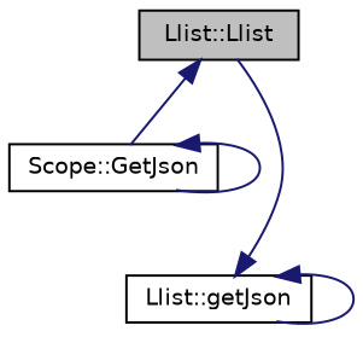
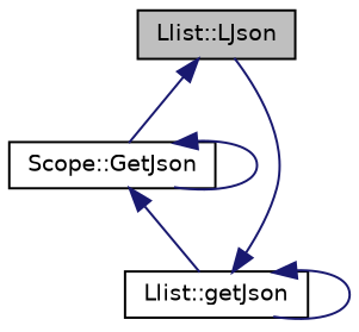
  digraph {
    rankdir=TB
    node [color=black fillcolor=white fontname=Helvetica fontsize=10 shape=record style=filled]
    edge [color=midnightblue dir=back fontname=Helvetica fontsize=10 labelfontname=Helvetica labelfontsize=10 style=solid]
-   n1 [fillcolor=grey75 fontcolor=black height=0.2 label="Llist::Llist" width=0.4]
+   n1 [fillcolor=grey75 fontcolor=black height=0.2 label="Llist::LJson" width=0.4]
    n2 [height=0.2 label="Scope::GetJson" width=0.4]
    n3 [height=0.2 label="Llist::getJson" width=0.4]
    n1 -> n2
    n2 -> n2
+   n2 -> n3
    n3 -> n1
    n3 -> n3
  }
